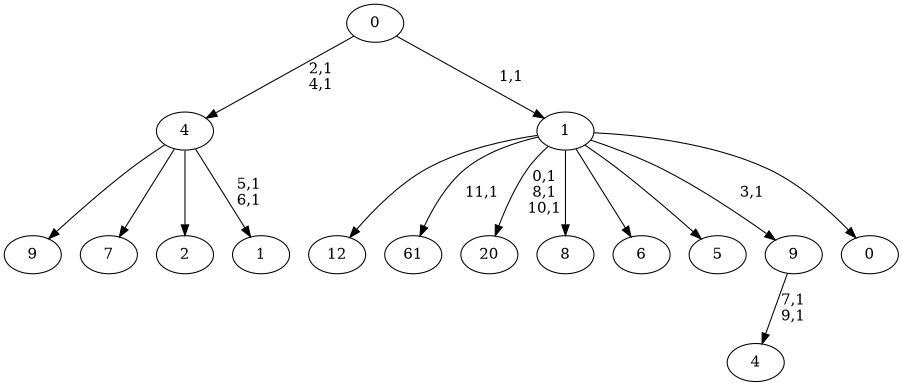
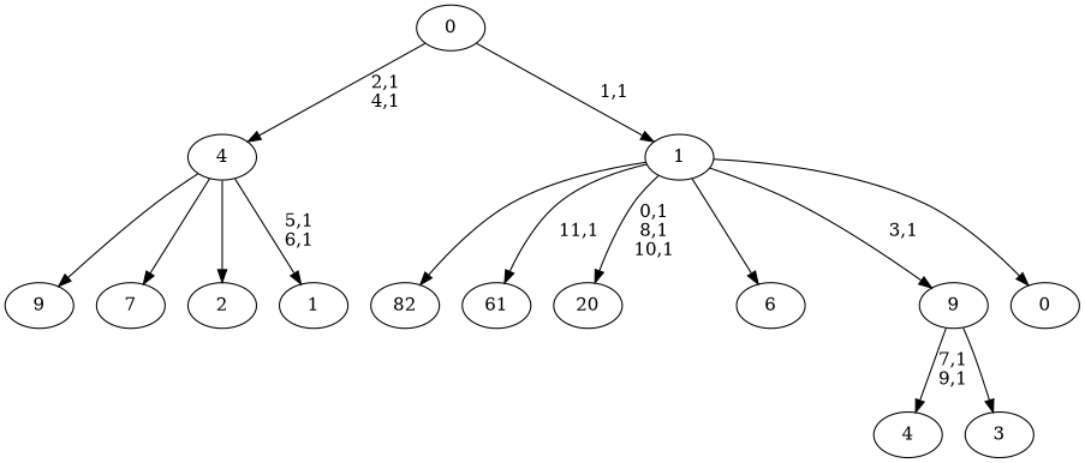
  digraph {
-   n1 [label=12]
+   n1 [label=82]
    n2 [label=61]
    n3 [label=20]
    n4 [label=9]
-   n5 [label=8]
    n6 [label=7]
    n7 [label=6]
-   n8 [label=5]
    n9 [label=4]
+   n10 [label=3]
    9
    n12 [label=2]
    n13 [label=1]
    4
    n15 [label=0]
    1
    0
    9 -> n9 [label="7,1\n9,1"]
+   9 -> n10
    4 -> n4
    4 -> n6
    4 -> n12
    4 -> n13 [label="5,1\n6,1"]
    1 -> n1
    1 -> n2 [label="11,1"]
    1 -> n3 [label="0,1\n8,1\n10,1"]
-   1 -> n5
    1 -> n7
-   1 -> n8
    1 -> 9 [label="3,1"]
    1 -> n15
    0 -> 4 [label="2,1\n4,1"]
    0 -> 1 [label="1,1"]
  }
